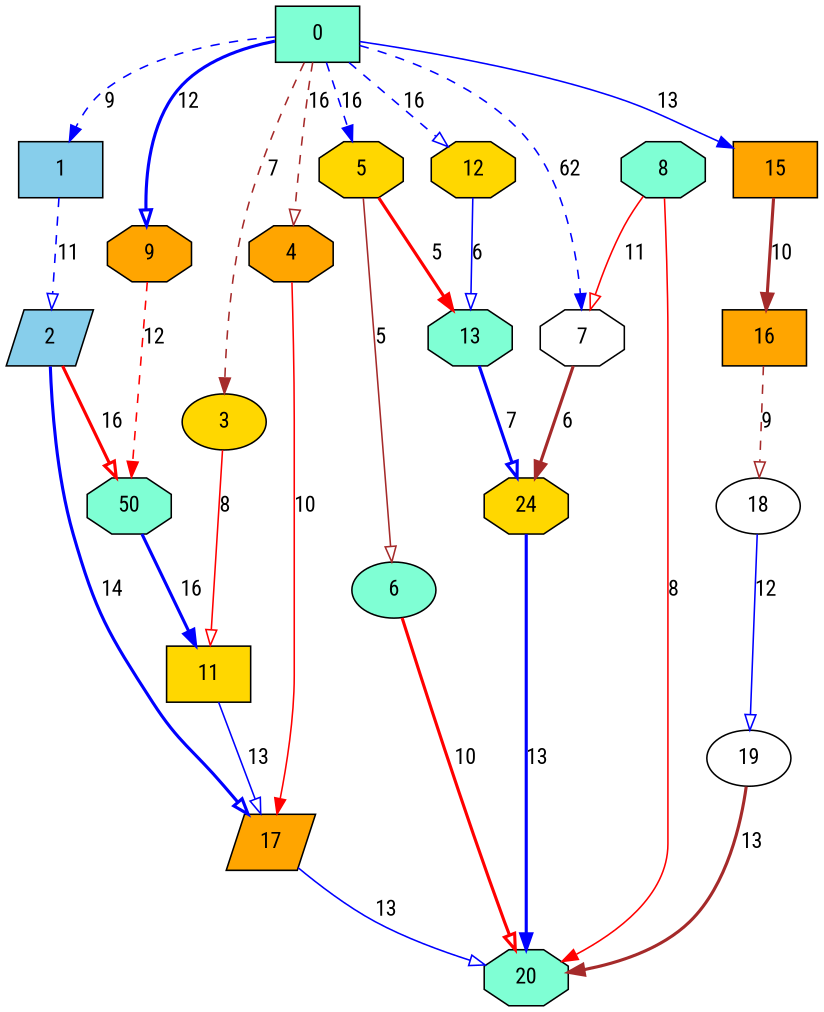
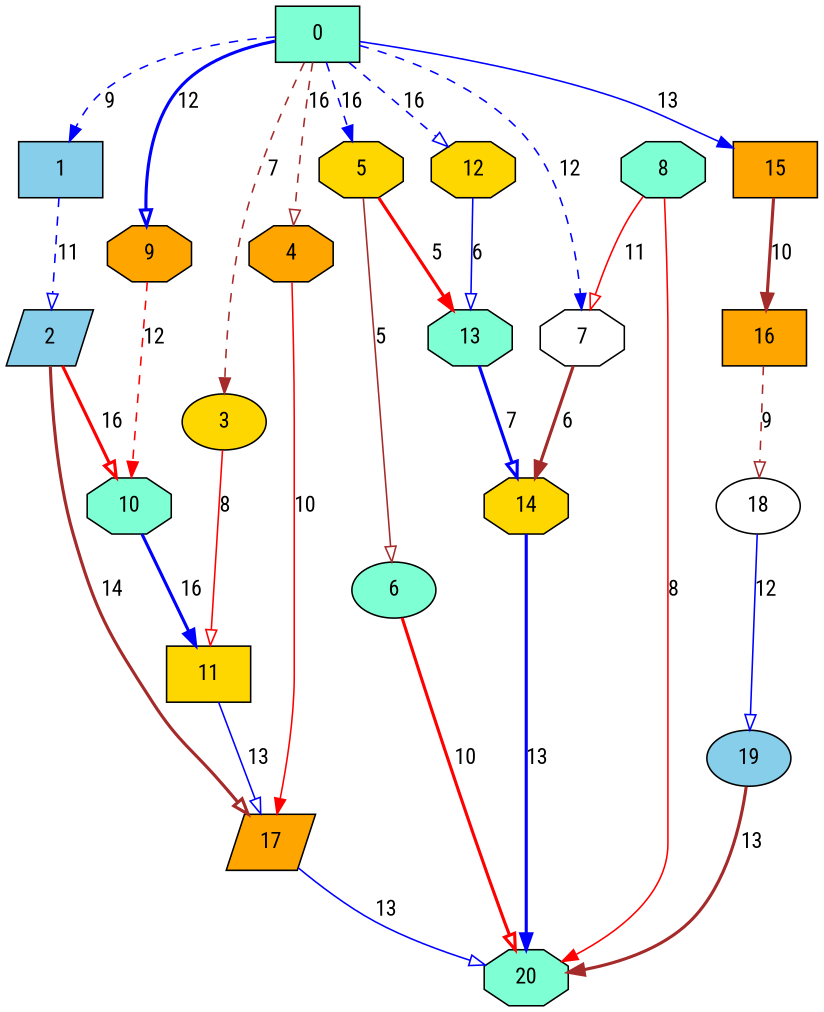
  digraph {
    fontname="Roboto Condensed"
    node [fillcolor=aquamarine fontname="Roboto Condensed" shape=octagon style=filled]
    edge [arrowhead=onormal color=blue fontname="Roboto Condensed" style=bold]
    0 [shape=box]
    1 [fillcolor=skyblue shape=box]
    3 [fillcolor=gold shape=ellipse]
    4 [fillcolor=orange]
    5 [fillcolor=gold]
    7 [fillcolor=white]
    9 [fillcolor=orange]
    12 [fillcolor=gold]
    15 [fillcolor=orange shape=box]
    2 [fillcolor=skyblue shape=parallelogram]
    11 [fillcolor=gold shape=box]
    17 [fillcolor=orange shape=parallelogram]
    6 [shape=ellipse]
    13
-   14 [fillcolor=gold label=24]
-   10 [label=50]
+   14 [fillcolor=gold]
+   10
    16 [fillcolor=orange shape=box]
    20
    8
    18 [fillcolor=white shape=ellipse]
-   19 [fillcolor=white shape=ellipse]
+   19 [fillcolor=skyblue shape=ellipse]
    0 -> 1 [arrowhead=normal label=9 style=dashed]
    0 -> 3 [arrowhead=normal color=brown label=7 style=dashed]
    0 -> 4 [color=brown label=16 style=dashed]
    0 -> 5 [arrowhead=normal label=16 style=dashed]
-   0 -> 7 [arrowhead=normal label=62 style=dashed]
+   0 -> 7 [arrowhead=normal label=12 style=dashed]
    0 -> 9 [label=12]
    0 -> 12 [label=16 style=dashed]
    0 -> 15 [arrowhead=normal label=13 style=solid]
    1 -> 2 [label=11 style=dashed]
    3 -> 11 [color=red label=8 style=solid]
    4 -> 17 [arrowhead=normal color=red label=10 style=solid]
    5 -> 6 [color=brown label=5 style=solid]
    5 -> 13 [arrowhead=normal color=red label=5]
    7 -> 14 [arrowhead=normal color=brown label=6]
    9 -> 10 [arrowhead=normal color=red label=12 style=dashed]
    12 -> 13 [label=6 style=solid]
    15 -> 16 [arrowhead=normal color=brown label=10]
-   2 -> 17 [label=14]
+   2 -> 17 [color=brown label=14]
    2 -> 10 [color=red label=16]
    11 -> 17 [label=13 style=solid]
    17 -> 20 [label=13 style=solid]
    6 -> 20 [color=red label=10]
    13 -> 14 [label=7]
    14 -> 20 [arrowhead=normal label=13]
    10 -> 11 [arrowhead=normal label=16]
    16 -> 18 [color=brown label=9 style=dashed]
    8 -> 7 [color=red label=11 style=solid]
    8 -> 20 [arrowhead=normal color=red label=8 style=solid]
    18 -> 19 [label=12 style=solid]
    19 -> 20 [arrowhead=normal color=brown label=13]
  }
